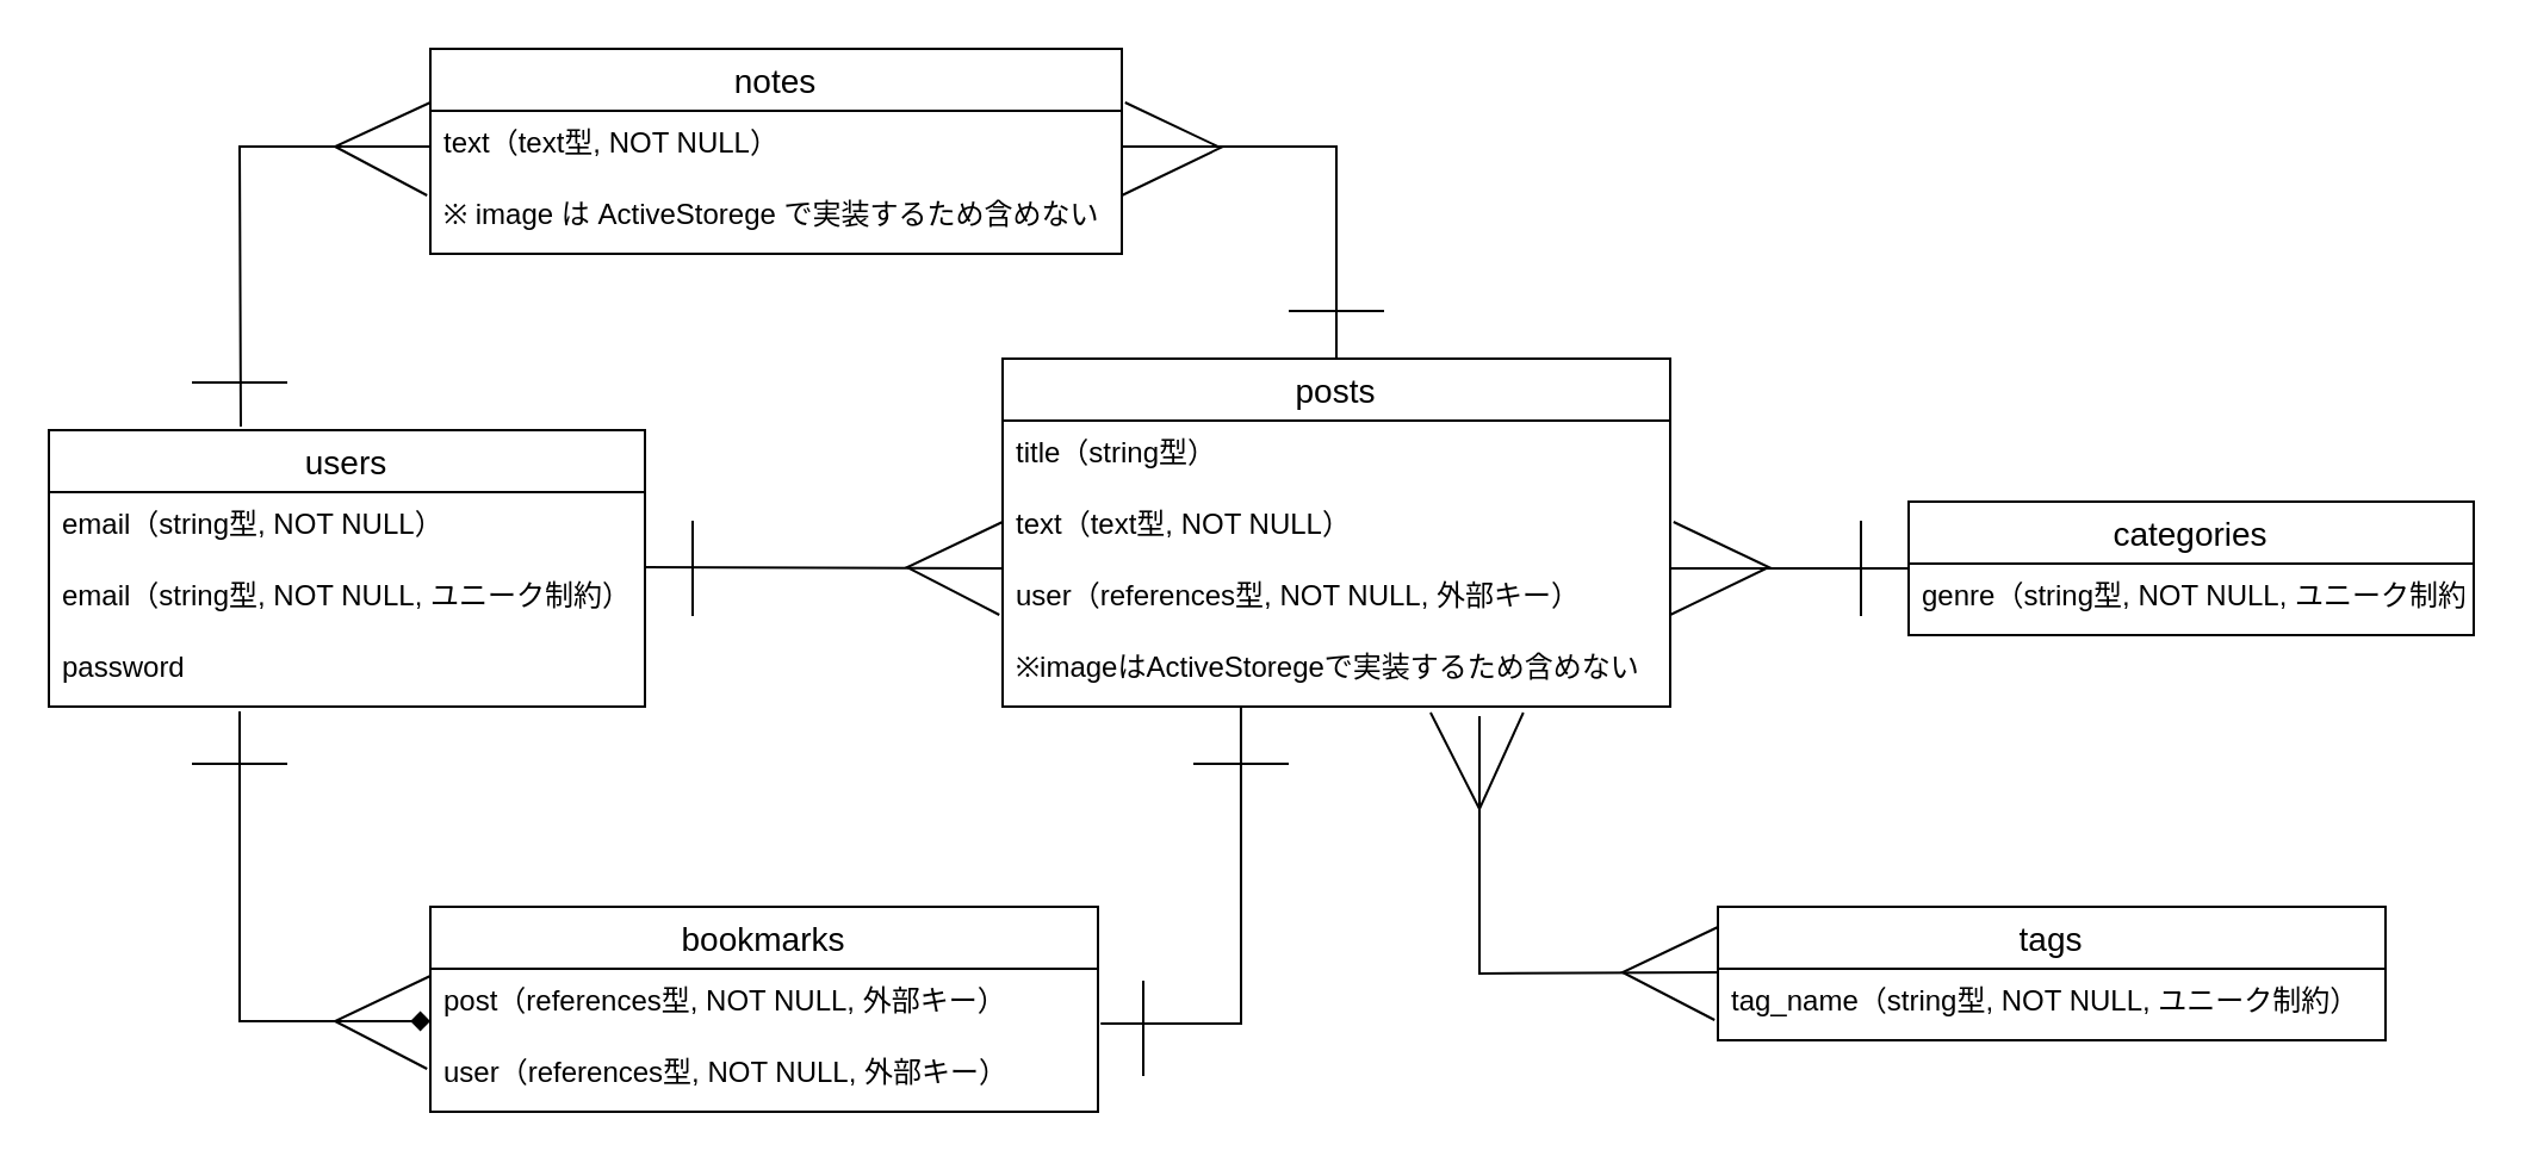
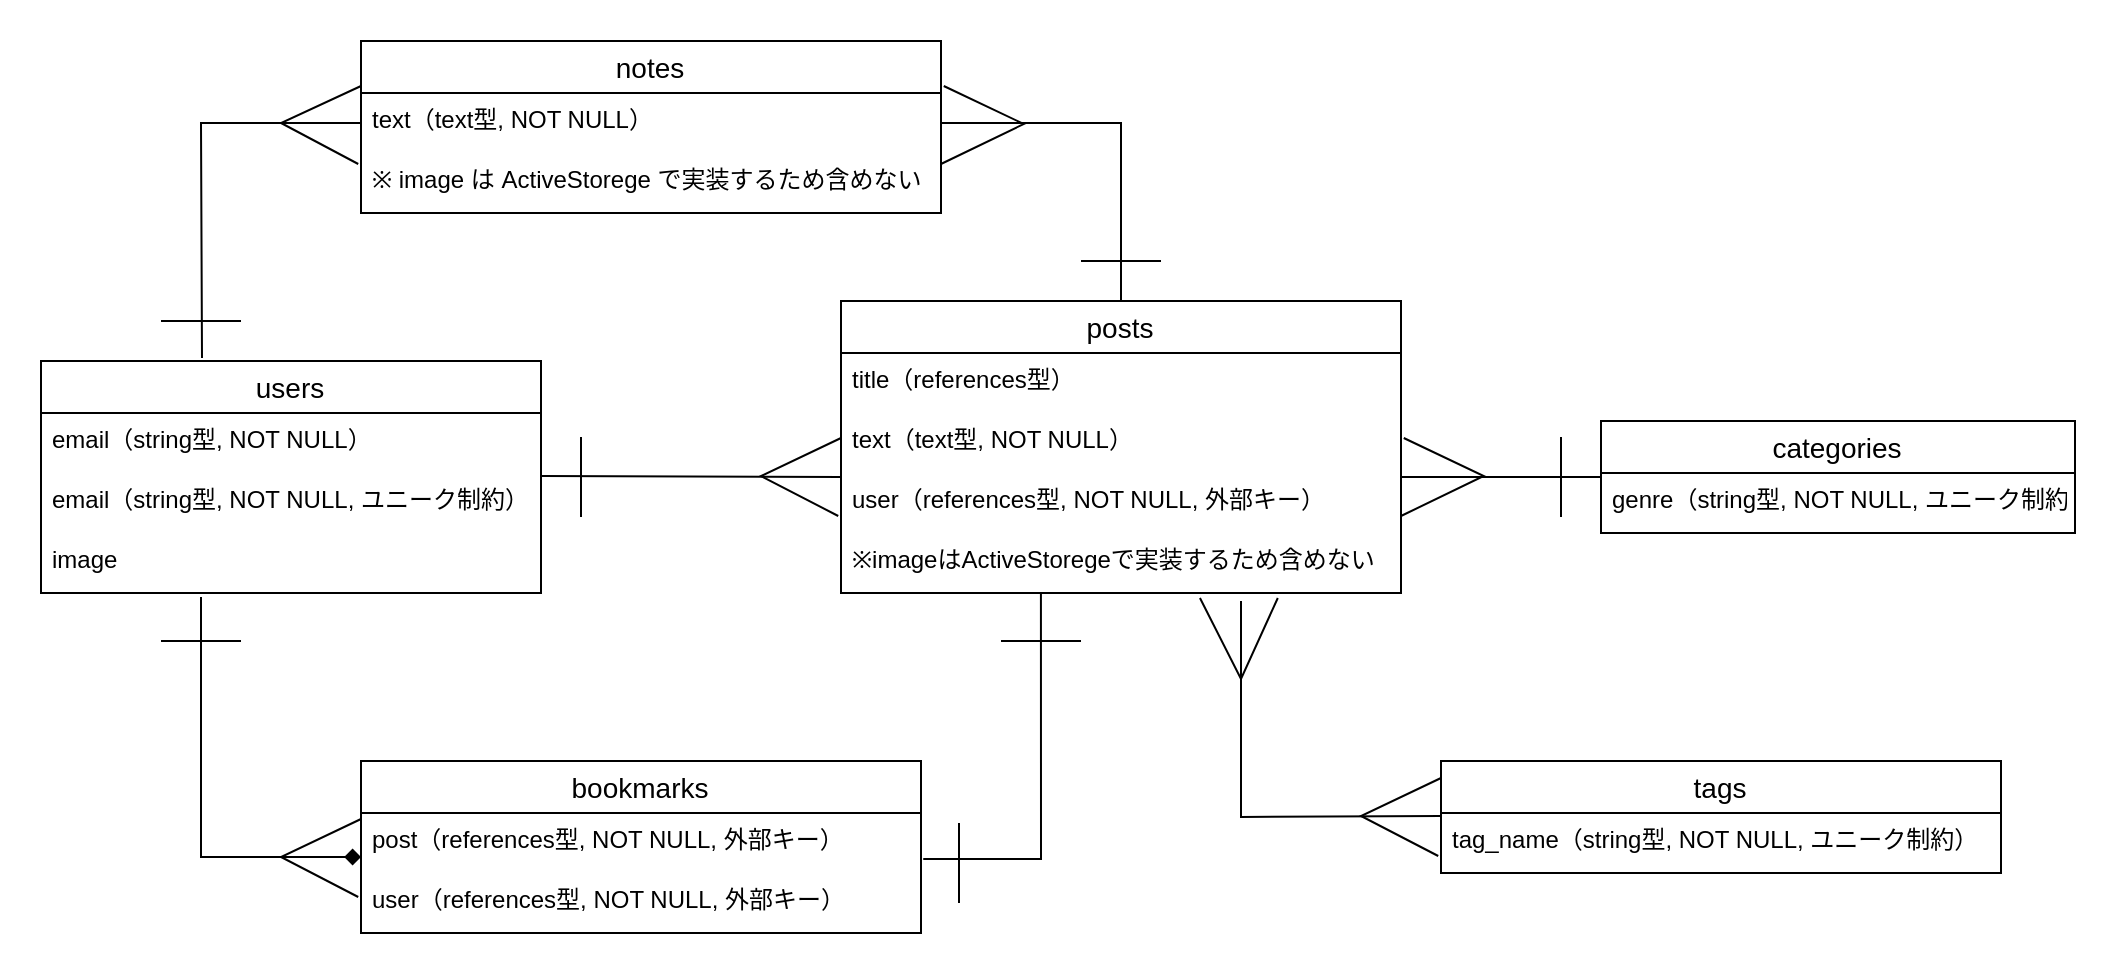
  <mxCell id="0" />
  <mxCell id="1" parent="0" />
  <mxCell id="2" value="users" style="swimlane;fontStyle=0;childLayout=stackLayout;horizontal=1;startSize=26;horizontalStack=0;resizeParent=1;resizeParentMax=0;resizeLast=0;collapsible=1;marginBottom=0;align=center;fontSize=14;" parent="1" vertex="1"><mxGeometry x="20" y="180" width="250" height="116" as="geometry" /></mxCell>
  <mxCell id="3" value="email（string型, NOT NULL）" style="text;strokeColor=none;fillColor=none;spacingLeft=4;spacingRight=4;overflow=hidden;rotatable=0;points=[[0,0.5],[1,0.5]];portConstraint=eastwest;fontSize=12;" parent="2" vertex="1"><mxGeometry y="26" width="250" height="30" as="geometry" /></mxCell>
  <mxCell id="4" value="email（string型, NOT NULL, ユニーク制約）" style="text;strokeColor=none;fillColor=none;spacingLeft=4;spacingRight=4;overflow=hidden;rotatable=0;points=[[0,0.5],[1,0.5]];portConstraint=eastwest;fontSize=12;" parent="2" vertex="1"><mxGeometry y="56" width="250" height="30" as="geometry" /></mxCell>
- <mxCell id="5" value="password" style="text;strokeColor=none;fillColor=none;spacingLeft=4;spacingRight=4;overflow=hidden;rotatable=0;points=[[0,0.5],[1,0.5]];portConstraint=eastwest;fontSize=12;" parent="2" vertex="1"><mxGeometry y="86" width="250" height="30" as="geometry" /></mxCell>
+ <mxCell id="5" value="image" style="text;strokeColor=none;fillColor=none;spacingLeft=4;spacingRight=4;overflow=hidden;rotatable=0;points=[[0,0.5],[1,0.5]];portConstraint=eastwest;fontSize=12;" parent="2" vertex="1"><mxGeometry y="86" width="250" height="30" as="geometry" /></mxCell>
  <mxCell id="6" value="posts" style="swimlane;fontStyle=0;childLayout=stackLayout;horizontal=1;startSize=26;horizontalStack=0;resizeParent=1;resizeParentMax=0;resizeLast=0;collapsible=1;marginBottom=0;align=center;fontSize=14;" parent="1" vertex="1"><mxGeometry x="420" y="150" width="280" height="146" as="geometry" /></mxCell>
- <mxCell id="7" value="title（string型）" style="text;strokeColor=none;fillColor=none;spacingLeft=4;spacingRight=4;overflow=hidden;rotatable=0;points=[[0,0.5],[1,0.5]];portConstraint=eastwest;fontSize=12;" parent="6" vertex="1"><mxGeometry y="26" width="280" height="30" as="geometry" /></mxCell>
+ <mxCell id="7" value="title（references型）" style="text;strokeColor=none;fillColor=none;spacingLeft=4;spacingRight=4;overflow=hidden;rotatable=0;points=[[0,0.5],[1,0.5]];portConstraint=eastwest;fontSize=12;" parent="6" vertex="1"><mxGeometry y="26" width="280" height="30" as="geometry" /></mxCell>
  <mxCell id="8" value="text（text型, NOT NULL）" style="text;strokeColor=none;fillColor=none;spacingLeft=4;spacingRight=4;overflow=hidden;rotatable=0;points=[[0,0.5],[1,0.5]];portConstraint=eastwest;fontSize=12;" parent="6" vertex="1"><mxGeometry y="56" width="280" height="30" as="geometry" /></mxCell>
  <mxCell id="9" value="user（references型, NOT NULL, 外部キー）" style="text;strokeColor=none;fillColor=none;spacingLeft=4;spacingRight=4;overflow=hidden;rotatable=0;points=[[0,0.5],[1,0.5]];portConstraint=eastwest;fontSize=12;" parent="6" vertex="1"><mxGeometry y="86" width="280" height="30" as="geometry" /></mxCell>
  <mxCell id="10" value="※imageはActiveStoregeで実装するため含めない" style="text;strokeColor=none;fillColor=none;spacingLeft=4;spacingRight=4;overflow=hidden;rotatable=0;points=[[0,0.5],[1,0.5]];portConstraint=eastwest;fontSize=12;" parent="6" vertex="1"><mxGeometry y="116" width="280" height="30" as="geometry" /></mxCell>
  <mxCell id="11" value="" style="endArrow=none;html=1;rounded=0;fontSize=24;" parent="1" edge="1"><mxGeometry relative="1" as="geometry"><mxPoint x="270" y="237.5" as="sourcePoint" /><mxPoint x="420" y="238" as="targetPoint" /></mxGeometry></mxCell>
  <mxCell id="12" value="" style="endArrow=none;html=1;rounded=0;fontSize=24;" parent="1" edge="1"><mxGeometry relative="1" as="geometry"><mxPoint x="290" y="218" as="sourcePoint" /><mxPoint x="290" y="258" as="targetPoint" /></mxGeometry></mxCell>
  <mxCell id="13" value="notes" style="swimlane;fontStyle=0;childLayout=stackLayout;horizontal=1;startSize=26;horizontalStack=0;resizeParent=1;resizeParentMax=0;resizeLast=0;collapsible=1;marginBottom=0;align=center;fontSize=14;" parent="1" vertex="1"><mxGeometry x="180" y="20" width="290" height="86" as="geometry" /></mxCell>
  <mxCell id="14" value="text（text型, NOT NULL）" style="text;strokeColor=none;fillColor=none;spacingLeft=4;spacingRight=4;overflow=hidden;rotatable=0;points=[[0,0.5],[1,0.5]];portConstraint=eastwest;fontSize=12;" parent="13" vertex="1"><mxGeometry y="26" width="290" height="30" as="geometry" /></mxCell>
  <mxCell id="15" value="※ image は ActiveStorege で実装するため含めない" style="text;strokeColor=none;fillColor=none;spacingLeft=4;spacingRight=4;overflow=hidden;rotatable=0;points=[[0,0.5],[1,0.5]];portConstraint=eastwest;fontSize=12;" parent="13" vertex="1"><mxGeometry y="56" width="290" height="30" as="geometry" /></mxCell>
  <mxCell id="16" value="" style="endArrow=none;html=1;rounded=0;fontSize=24;entryX=-0.005;entryY=0.15;entryDx=0;entryDy=0;entryPerimeter=0;exitX=0;exitY=0.25;exitDx=0;exitDy=0;" parent="13" edge="1"><mxGeometry relative="1" as="geometry"><mxPoint y="22.5" as="sourcePoint" /><mxPoint x="-1.38" y="61.5" as="targetPoint" /><Array as="points"><mxPoint x="-40" y="41" /></Array></mxGeometry></mxCell>
  <mxCell id="17" value="" style="endArrow=none;html=1;rounded=0;fontSize=24;exitX=0.322;exitY=-0.013;exitDx=0;exitDy=0;exitPerimeter=0;entryX=0;entryY=0.5;entryDx=0;entryDy=0;" parent="1" source="2" target="14" edge="1"><mxGeometry relative="1" as="geometry"><mxPoint x="60.5" y="297.5" as="sourcePoint" /><mxPoint x="50" y="421" as="targetPoint" /><Array as="points"><mxPoint x="100" y="61" /></Array></mxGeometry></mxCell>
  <mxCell id="18" value="" style="endArrow=none;html=1;rounded=0;fontSize=24;" parent="1" edge="1"><mxGeometry relative="1" as="geometry"><mxPoint x="80" y="160" as="sourcePoint" /><mxPoint x="120" y="160" as="targetPoint" /></mxGeometry></mxCell>
  <mxCell id="19" value="" style="endArrow=none;html=1;rounded=0;fontSize=24;entryX=0.5;entryY=0;entryDx=0;entryDy=0;" parent="1" source="14" target="6" edge="1"><mxGeometry relative="1" as="geometry"><mxPoint x="490" y="423" as="sourcePoint" /><mxPoint x="580" y="150" as="targetPoint" /><Array as="points"><mxPoint x="560" y="61" /></Array></mxGeometry></mxCell>
  <mxCell id="20" value="" style="endArrow=none;html=1;rounded=0;fontSize=24;entryX=-0.005;entryY=0.15;entryDx=0;entryDy=0;entryPerimeter=0;exitX=0;exitY=0.25;exitDx=0;exitDy=0;" parent="1" edge="1"><mxGeometry relative="1" as="geometry"><mxPoint x="471.38" y="42.5" as="sourcePoint" /><mxPoint x="470" y="81.5" as="targetPoint" /><Array as="points"><mxPoint x="511.38" y="61.5" /></Array></mxGeometry></mxCell>
  <mxCell id="21" value="" style="endArrow=none;html=1;rounded=0;fontSize=24;entryX=-0.005;entryY=0.15;entryDx=0;entryDy=0;entryPerimeter=0;exitX=0;exitY=0.25;exitDx=0;exitDy=0;" parent="1" edge="1"><mxGeometry relative="1" as="geometry"><mxPoint x="420" y="218.5" as="sourcePoint" /><mxPoint x="418.62" y="257.5" as="targetPoint" /><Array as="points"><mxPoint x="380" y="237.5" /></Array></mxGeometry></mxCell>
  <mxCell id="22" value="categories" style="swimlane;fontStyle=0;childLayout=stackLayout;horizontal=1;startSize=26;horizontalStack=0;resizeParent=1;resizeParentMax=0;resizeLast=0;collapsible=1;marginBottom=0;align=center;fontSize=14;" parent="1" vertex="1"><mxGeometry x="800" y="210" width="237" height="56" as="geometry" /></mxCell>
  <mxCell id="23" value="genre（string型, NOT NULL, ユニーク制約）" style="text;strokeColor=none;fillColor=none;spacingLeft=4;spacingRight=4;overflow=hidden;rotatable=0;points=[[0,0.5],[1,0.5]];portConstraint=eastwest;fontSize=12;" parent="22" vertex="1"><mxGeometry y="26" width="237" height="30" as="geometry" /></mxCell>
  <mxCell id="24" value="" style="endArrow=diamond;html=1;rounded=0;fontSize=24;entryX=0;entryY=0.733;entryDx=0;entryDy=0;exitX=0.32;exitY=1.067;exitDx=0;exitDy=0;exitPerimeter=0;entryPerimeter=0;" parent="1" source="5" target="33" edge="1"><mxGeometry relative="1" as="geometry"><mxPoint x="500" y="300" as="sourcePoint" /><mxPoint x="339.5" y="406.5" as="targetPoint" /><Array as="points"><mxPoint x="100" y="428" /></Array></mxGeometry></mxCell>
  <mxCell id="25" value="tags" style="swimlane;fontStyle=0;childLayout=stackLayout;horizontal=1;startSize=26;horizontalStack=0;resizeParent=1;resizeParentMax=0;resizeLast=0;collapsible=1;marginBottom=0;align=center;fontSize=14;" parent="1" vertex="1"><mxGeometry x="720" y="380" width="280" height="56" as="geometry" /></mxCell>
  <mxCell id="26" value="tag_name（string型, NOT NULL, ユニーク制約）" style="text;strokeColor=none;fillColor=none;spacingLeft=4;spacingRight=4;overflow=hidden;rotatable=0;points=[[0,0.5],[1,0.5]];portConstraint=eastwest;fontSize=12;" parent="25" vertex="1"><mxGeometry y="26" width="280" height="30" as="geometry" /></mxCell>
  <mxCell id="27" value="" style="endArrow=none;html=1;rounded=0;fontSize=24;" parent="1" edge="1"><mxGeometry relative="1" as="geometry"><mxPoint x="700" y="238" as="sourcePoint" /><mxPoint x="800" y="238" as="targetPoint" /></mxGeometry></mxCell>
  <mxCell id="28" value="" style="endArrow=none;html=1;rounded=0;fontSize=24;" parent="1" edge="1"><mxGeometry relative="1" as="geometry"><mxPoint x="780" y="218" as="sourcePoint" /><mxPoint x="780" y="258" as="targetPoint" /></mxGeometry></mxCell>
  <mxCell id="29" value="" style="endArrow=none;html=1;rounded=0;fontSize=24;exitX=0.28;exitY=1.117;exitDx=0;exitDy=0;exitPerimeter=0;entryX=0.141;entryY=1.117;entryDx=0;entryDy=0;entryPerimeter=0;" parent="1" edge="1"><mxGeometry relative="1" as="geometry"><mxPoint x="638.4" y="298.51" as="sourcePoint" /><mxPoint x="599.48" y="298.51" as="targetPoint" /><Array as="points"><mxPoint x="620" y="339" /></Array></mxGeometry></mxCell>
  <mxCell id="30" value="" style="endArrow=none;html=1;rounded=0;fontSize=24;" parent="1" edge="1"><mxGeometry relative="1" as="geometry"><mxPoint x="620" y="300" as="sourcePoint" /><mxPoint x="720" y="407.5" as="targetPoint" /><Array as="points"><mxPoint x="620" y="408" /></Array></mxGeometry></mxCell>
  <mxCell id="31" value="" style="endArrow=none;html=1;rounded=0;fontSize=24;entryX=-0.005;entryY=0.15;entryDx=0;entryDy=0;entryPerimeter=0;exitX=0;exitY=0.25;exitDx=0;exitDy=0;" parent="1" edge="1"><mxGeometry relative="1" as="geometry"><mxPoint x="720" y="388.5" as="sourcePoint" /><mxPoint x="718.62" y="427.5" as="targetPoint" /><Array as="points"><mxPoint x="680" y="407.5" /></Array></mxGeometry></mxCell>
  <mxCell id="32" value="bookmarks" style="swimlane;fontStyle=0;childLayout=stackLayout;horizontal=1;startSize=26;horizontalStack=0;resizeParent=1;resizeParentMax=0;resizeLast=0;collapsible=1;marginBottom=0;align=center;fontSize=14;" parent="1" vertex="1"><mxGeometry x="180" y="380" width="280" height="86" as="geometry" /></mxCell>
  <mxCell id="33" value="post（references型, NOT NULL, 外部キー）" style="text;strokeColor=none;fillColor=none;spacingLeft=4;spacingRight=4;overflow=hidden;rotatable=0;points=[[0,0.5],[1,0.5]];portConstraint=eastwest;fontSize=12;" parent="32" vertex="1"><mxGeometry y="26" width="280" height="30" as="geometry" /></mxCell>
  <mxCell id="34" value="user（references型, NOT NULL, 外部キー）" style="text;strokeColor=none;fillColor=none;spacingLeft=4;spacingRight=4;overflow=hidden;rotatable=0;points=[[0,0.5],[1,0.5]];portConstraint=eastwest;fontSize=12;" parent="32" vertex="1"><mxGeometry y="56" width="280" height="30" as="geometry" /></mxCell>
  <mxCell id="35" value="" style="endArrow=none;html=1;rounded=0;fontSize=24;" parent="1" edge="1"><mxGeometry relative="1" as="geometry"><mxPoint x="540" y="130" as="sourcePoint" /><mxPoint x="580" y="130" as="targetPoint" /></mxGeometry></mxCell>
  <mxCell id="36" value="" style="endArrow=none;html=1;rounded=0;fontSize=24;entryX=1.004;entryY=0.767;entryDx=0;entryDy=0;entryPerimeter=0;exitX=0.357;exitY=1;exitDx=0;exitDy=0;exitPerimeter=0;" parent="1" source="10" target="33" edge="1"><mxGeometry relative="1" as="geometry"><mxPoint x="540" y="300" as="sourcePoint" /><mxPoint x="600" y="350" as="targetPoint" /><Array as="points"><mxPoint x="520" y="429" /></Array></mxGeometry></mxCell>
  <mxCell id="37" value="" style="endArrow=none;html=1;rounded=0;fontSize=24;" parent="1" edge="1"><mxGeometry relative="1" as="geometry"><mxPoint x="479" y="411" as="sourcePoint" /><mxPoint x="479" y="451" as="targetPoint" /></mxGeometry></mxCell>
  <mxCell id="38" value="" style="endArrow=none;html=1;rounded=0;fontSize=24;" parent="1" edge="1"><mxGeometry relative="1" as="geometry"><mxPoint x="80" y="320" as="sourcePoint" /><mxPoint x="120" y="320" as="targetPoint" /></mxGeometry></mxCell>
  <mxCell id="39" value="" style="endArrow=none;html=1;rounded=0;fontSize=24;entryX=-0.005;entryY=0.15;entryDx=0;entryDy=0;entryPerimeter=0;exitX=0;exitY=0.25;exitDx=0;exitDy=0;" parent="1" edge="1"><mxGeometry relative="1" as="geometry"><mxPoint x="701.38" y="218.5" as="sourcePoint" /><mxPoint x="700" y="257.5" as="targetPoint" /><Array as="points"><mxPoint x="741.38" y="237.5" /></Array></mxGeometry></mxCell>
  <mxCell id="40" value="" style="endArrow=none;html=1;rounded=0;fontSize=24;" parent="1" edge="1"><mxGeometry relative="1" as="geometry"><mxPoint x="500" y="320" as="sourcePoint" /><mxPoint x="540" y="320" as="targetPoint" /></mxGeometry></mxCell>
  <mxCell id="41" value="" style="endArrow=none;html=1;rounded=0;fontSize=24;entryX=-0.005;entryY=0.15;entryDx=0;entryDy=0;entryPerimeter=0;exitX=0;exitY=0.25;exitDx=0;exitDy=0;" parent="1" edge="1"><mxGeometry relative="1" as="geometry"><mxPoint x="180" y="409" as="sourcePoint" /><mxPoint x="178.62" y="448" as="targetPoint" /><Array as="points"><mxPoint x="140" y="428" /></Array></mxGeometry></mxCell>
